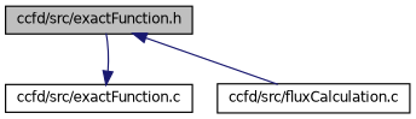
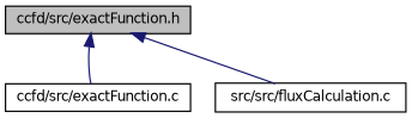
  digraph {
    node [color=black fillcolor=white fontname=Helvetica fontsize=10 shape=record style=filled]
    edge [color=midnightblue dir=back fontname=Helvetica fontsize=10 labelfontname=Helvetica labelfontsize=10 style=solid]
    n1 [fillcolor=grey75 fontcolor=black height=0.2 label="ccfd/src/exactFunction.h" width=0.4]
    n2 [height=0.2 label="ccfd/src/exactFunction.c" width=0.4]
-   n3 [height=0.2 label="ccfd/src/fluxCalculation.c" width=0.4]
-   n2 -> n1
+   n3 [height=0.2 label="src/src/fluxCalculation.c" width=0.4]
+   n1 -> n2
    n1 -> n3
  }
